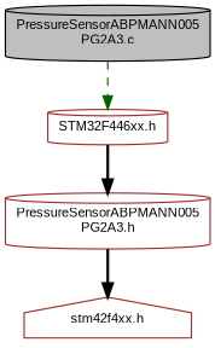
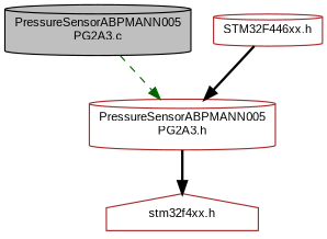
  digraph {
    fontname="Liberation Sans"
    node [color=brown fillcolor=white fontname="Liberation Sans" fontsize=10 shape=cylinder style=filled]
    edge [color=black fontname="Liberation Sans" fontsize=10 labelfontname=Helvetica labelfontsize=10 style=bold]
    n1 [color=black fillcolor=grey75 fontcolor=black height=0.2 label="PressureSensorABPMANN005\lPG2A3.c" width=0.4]
    n2 [height=0.2 label="PressureSensorABPMANN005\lPG2A3.h" width=0.4]
-   n3 [height=0.2 label="stm42f4xx.h" shape=house width=0.4]
+   n3 [height=0.2 label="stm32f4xx.h" shape=house width=0.4]
    n4 [height=0.2 label="STM32F446xx.h" width=0.4]
-   n1 -> n4 [color=darkgreen style=dashed]
+   n1 -> n2 [color=darkgreen style=dashed]
    n2 -> n3
    n4 -> n2
  }
